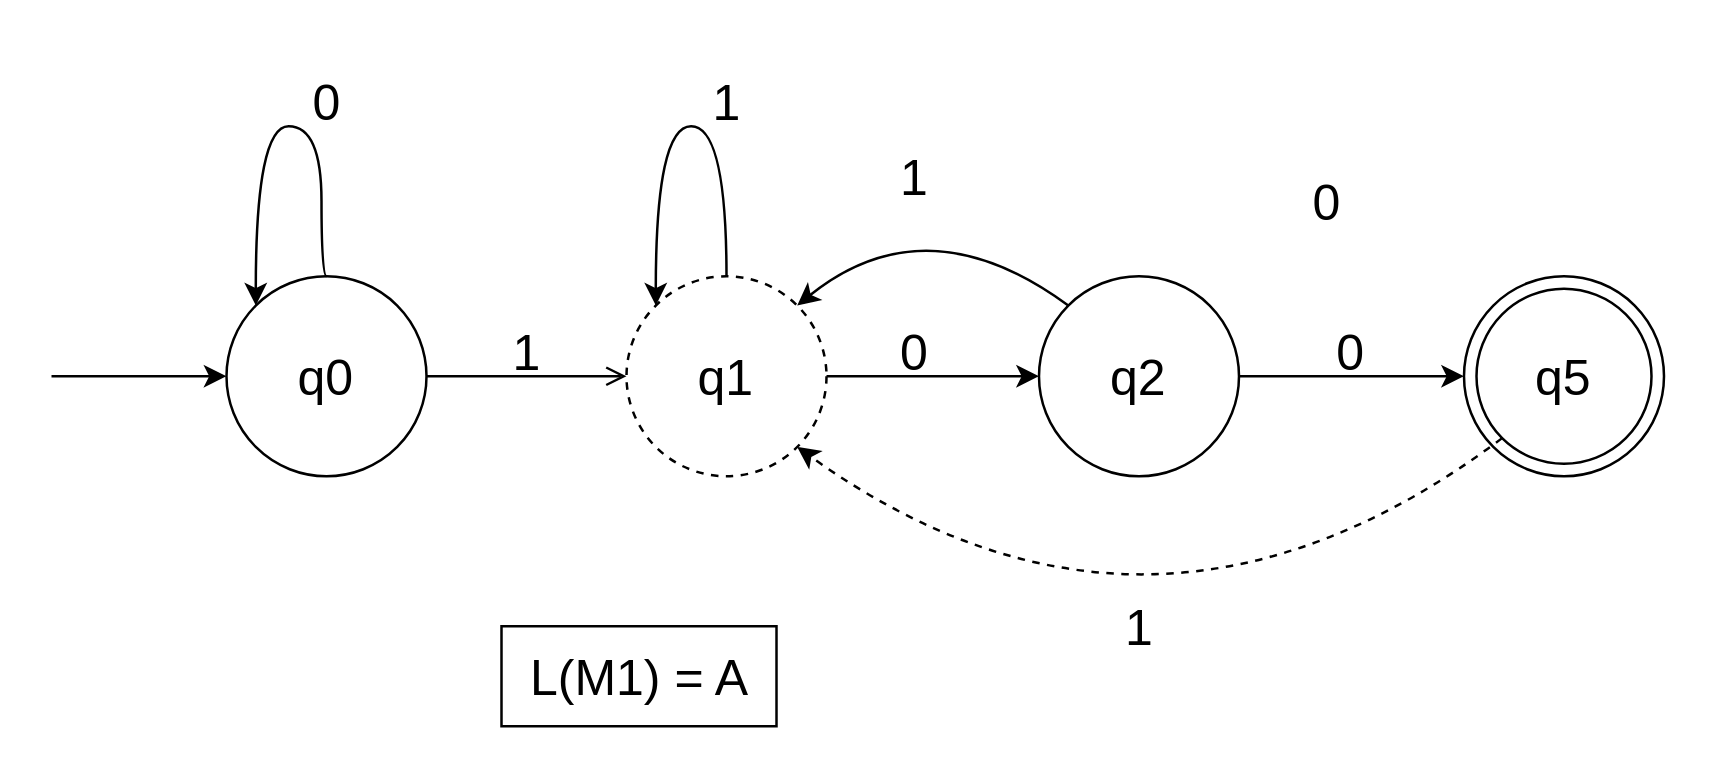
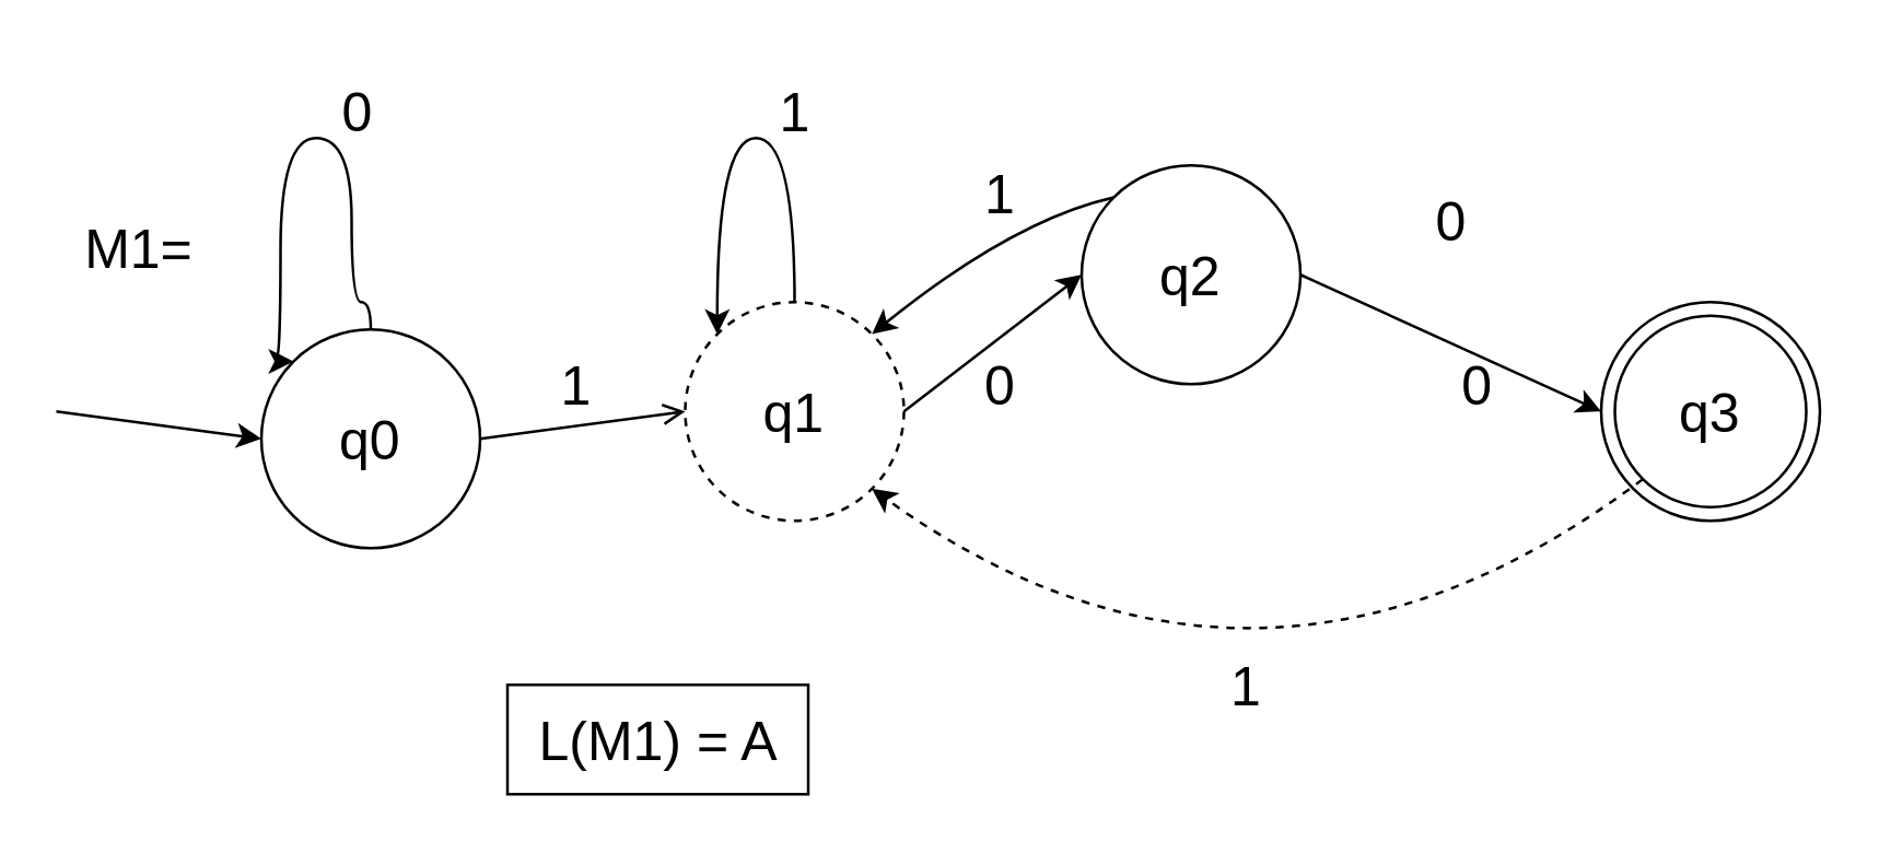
  <mxCell id="0" />
  <mxCell id="1" parent="0" />
  <mxCell id="2" value="" style="ellipse;whiteSpace=wrap;html=1;aspect=fixed;strokeColor=#000000;fontColor=#000000;fillColor=none;" parent="1" vertex="1"><mxGeometry x="585" y="110" width="80" height="80" as="geometry" /></mxCell>
- <mxCell id="3" value="&lt;font style=&quot;font-size: 20px;&quot;&gt;q5&lt;/font&gt;" style="ellipse;whiteSpace=wrap;html=1;aspect=fixed;strokeColor=#000000;fontColor=#000000;fillColor=none;" parent="1" vertex="1"><mxGeometry x="590" y="115" width="70" height="70" as="geometry" /></mxCell>
- <mxCell id="4" value="&lt;font style=&quot;font-size: 20px;&quot;&gt;q2&lt;/font&gt;" style="ellipse;whiteSpace=wrap;html=1;aspect=fixed;strokeColor=#000000;fontColor=#000000;fillColor=none;" parent="1" vertex="1"><mxGeometry x="415" y="110" width="80" height="80" as="geometry" /></mxCell>
- <mxCell id="5" value="&lt;font style=&quot;font-size: 20px;&quot;&gt;q0&lt;/font&gt;" style="ellipse;whiteSpace=wrap;html=1;aspect=fixed;strokeColor=#000000;fontColor=#000000;fillColor=none;" parent="1" vertex="1"><mxGeometry x="90" y="110" width="80" height="80" as="geometry" /></mxCell>
+ <mxCell id="3" value="&lt;font style=&quot;font-size: 20px;&quot;&gt;q3&lt;/font&gt;" style="ellipse;whiteSpace=wrap;html=1;aspect=fixed;strokeColor=#000000;fontColor=#000000;fillColor=none;" parent="1" vertex="1"><mxGeometry x="590" y="115" width="70" height="70" as="geometry" /></mxCell>
+ <mxCell id="4" value="&lt;font style=&quot;font-size: 20px;&quot;&gt;q2&lt;/font&gt;" style="ellipse;whiteSpace=wrap;html=1;aspect=fixed;strokeColor=#000000;fontColor=#000000;fillColor=none;" parent="1" vertex="1"><mxGeometry x="395" y="60" width="80" height="80" as="geometry" /></mxCell>
+ <mxCell id="5" value="&lt;font style=&quot;font-size: 20px;&quot;&gt;q0&lt;/font&gt;" style="ellipse;whiteSpace=wrap;html=1;aspect=fixed;strokeColor=#000000;fontColor=#000000;fillColor=none;" parent="1" vertex="1"><mxGeometry x="95" y="120" width="80" height="80" as="geometry" /></mxCell>
  <mxCell id="6" value="" style="endArrow=classic;html=1;entryX=0;entryY=0.5;entryDx=0;entryDy=0;strokeColor=#000000;" parent="1" target="5" edge="1"><mxGeometry width="50" height="50" relative="1" as="geometry"><mxPoint x="20" y="150" as="sourcePoint" /><mxPoint x="330" y="220" as="targetPoint" /></mxGeometry></mxCell>
  <mxCell id="7" value="&lt;font style=&quot;font-size: 20px;&quot;&gt;q1&lt;/font&gt;" style="ellipse;whiteSpace=wrap;html=1;aspect=fixed;strokeColor=#000000;fontColor=#000000;fillColor=none;dashed=1;" parent="1" vertex="1"><mxGeometry x="250" y="110" width="80" height="80" as="geometry" /></mxCell>
  <mxCell id="8" value="" style="endArrow=open;html=1;fontSize=20;exitX=1;exitY=0.5;exitDx=0;exitDy=0;entryX=0;entryY=0.5;entryDx=0;entryDy=0;strokeColor=#000000;fontColor=#000000;" parent="1" source="5" target="7" edge="1"><mxGeometry width="50" height="50" relative="1" as="geometry"><mxPoint x="370" y="260" as="sourcePoint" /><mxPoint x="420" y="210" as="targetPoint" /></mxGeometry></mxCell>
  <mxCell id="9" value="1" style="text;html=1;align=center;verticalAlign=middle;resizable=0;points=[];autosize=1;strokeColor=none;fillColor=none;fontSize=20;fontColor=#000000;" parent="1" vertex="1"><mxGeometry x="195" y="120" width="30" height="40" as="geometry" /></mxCell>
  <mxCell id="10" value="" style="endArrow=classic;html=1;fontSize=20;exitX=1;exitY=0.5;exitDx=0;exitDy=0;entryX=0;entryY=0.5;entryDx=0;entryDy=0;strokeColor=#000000;fontColor=#000000;" parent="1" source="7" target="4" edge="1"><mxGeometry width="50" height="50" relative="1" as="geometry"><mxPoint x="370" y="260" as="sourcePoint" /><mxPoint x="420" y="210" as="targetPoint" /></mxGeometry></mxCell>
  <mxCell id="11" value="0" style="text;html=1;align=center;verticalAlign=middle;resizable=0;points=[];autosize=1;strokeColor=none;fillColor=none;fontSize=20;fontColor=#000000;" parent="1" vertex="1"><mxGeometry x="350" y="120" width="30" height="40" as="geometry" /></mxCell>
  <mxCell id="12" value="" style="endArrow=classic;html=1;fontSize=20;exitX=1;exitY=0.5;exitDx=0;exitDy=0;entryX=0;entryY=0.5;entryDx=0;entryDy=0;strokeColor=#000000;fontColor=#000000;" parent="1" source="4" target="2" edge="1"><mxGeometry width="50" height="50" relative="1" as="geometry"><mxPoint x="370" y="260" as="sourcePoint" /><mxPoint x="420" y="210" as="targetPoint" /></mxGeometry></mxCell>
  <mxCell id="13" value="0" style="text;html=1;strokeColor=none;fillColor=none;align=center;verticalAlign=middle;whiteSpace=wrap;rounded=0;fontSize=20;fontColor=#000000;" parent="1" vertex="1"><mxGeometry x="510" y="125" width="60" height="30" as="geometry" /></mxCell>
  <mxCell id="14" value="" style="endArrow=classic;html=1;fontSize=20;exitX=0.5;exitY=0;exitDx=0;exitDy=0;edgeStyle=orthogonalEdgeStyle;curved=1;entryX=0;entryY=0;entryDx=0;entryDy=0;strokeColor=#000000;fontColor=#000000;" parent="1" source="7" target="7" edge="1"><mxGeometry width="50" height="50" relative="1" as="geometry"><mxPoint x="370" y="260" as="sourcePoint" /><mxPoint x="230" y="100" as="targetPoint" /><Array as="points"><mxPoint x="290" y="50" /><mxPoint x="262" y="50" /></Array></mxGeometry></mxCell>
  <mxCell id="15" value="1" style="text;html=1;align=center;verticalAlign=middle;resizable=0;points=[];autosize=1;strokeColor=none;fillColor=none;fontSize=20;fontColor=#000000;" parent="1" vertex="1"><mxGeometry x="275" y="20" width="30" height="40" as="geometry" /></mxCell>
  <mxCell id="16" value="" style="endArrow=classic;html=1;fontSize=20;curved=1;entryX=1;entryY=0;entryDx=0;entryDy=0;exitX=0;exitY=0;exitDx=0;exitDy=0;strokeColor=#000000;fontColor=#000000;" parent="1" source="4" target="7" edge="1"><mxGeometry width="50" height="50" relative="1" as="geometry"><mxPoint x="370" y="260" as="sourcePoint" /><mxPoint x="420" y="210" as="targetPoint" /><Array as="points"><mxPoint x="370" y="80" /></Array></mxGeometry></mxCell>
  <mxCell id="17" value="1" style="text;html=1;align=center;verticalAlign=middle;resizable=0;points=[];autosize=1;strokeColor=none;fillColor=none;fontSize=20;fontColor=#000000;" parent="1" vertex="1"><mxGeometry x="350" y="50" width="30" height="40" as="geometry" /></mxCell>
  <mxCell id="18" value="" style="endArrow=classic;html=1;fontSize=20;curved=1;exitX=0;exitY=1;exitDx=0;exitDy=0;entryX=1;entryY=1;entryDx=0;entryDy=0;strokeColor=#000000;fontColor=#000000;dashed=1;" parent="1" source="3" target="7" edge="1"><mxGeometry width="50" height="50" relative="1" as="geometry"><mxPoint x="370" y="260" as="sourcePoint" /><mxPoint x="420" y="210" as="targetPoint" /><Array as="points"><mxPoint x="460" y="280" /></Array></mxGeometry></mxCell>
  <mxCell id="19" value="1" style="text;html=1;align=center;verticalAlign=middle;resizable=0;points=[];autosize=1;strokeColor=none;fillColor=none;fontSize=20;fontColor=#000000;" parent="1" vertex="1"><mxGeometry x="440" y="230" width="30" height="40" as="geometry" /></mxCell>
- <mxCell id="21" value="L(M1) = A" style="text;html=1;align=center;verticalAlign=middle;resizable=0;points=[];autosize=1;strokeColor=#000000;fillColor=none;fontSize=20;fontColor=#000000;" parent="1" vertex="1"><mxGeometry x="200" y="250" width="110" height="40" as="geometry" /></mxCell>
+ <mxCell id="20" value="M1=" style="text;html=1;align=center;verticalAlign=middle;resizable=0;points=[];autosize=1;strokeColor=none;fillColor=none;fontSize=20;fontColor=#000000;" parent="1" vertex="1"><mxGeometry x="20" y="70" width="60" height="40" as="geometry" /></mxCell>
+ <mxCell id="21" value="L(M1) = A" style="text;html=1;align=center;verticalAlign=middle;resizable=0;points=[];autosize=1;strokeColor=#000000;fillColor=none;fontSize=20;fontColor=#000000;" parent="1" vertex="1"><mxGeometry x="185" y="250" width="110" height="40" as="geometry" /></mxCell>
  <mxCell id="22" value="" style="endArrow=classic;html=1;fontSize=20;edgeStyle=orthogonalEdgeStyle;curved=1;entryX=0;entryY=0;entryDx=0;entryDy=0;strokeColor=#000000;fontColor=#000000;exitX=0.5;exitY=0;exitDx=0;exitDy=0;" parent="1" source="5" target="5" edge="1"><mxGeometry width="50" height="50" relative="1" as="geometry"><mxPoint x="128" y="120" as="sourcePoint" /><mxPoint x="99.996" y="121.696" as="targetPoint" /><Array as="points"><mxPoint x="128" y="110" /><mxPoint x="128" y="50" /><mxPoint x="102" y="50" /></Array></mxGeometry></mxCell>
  <mxCell id="23" value="0" style="text;html=1;align=center;verticalAlign=middle;resizable=0;points=[];autosize=1;strokeColor=none;fillColor=none;fontSize=20;fontColor=#000000;" parent="1" vertex="1"><mxGeometry x="115" y="20" width="30" height="40" as="geometry" /></mxCell>
  <mxCell id="24" value="&lt;font color=&quot;#000000&quot; style=&quot;font-size: 20px;&quot;&gt;0&lt;/font&gt;" style="text;html=1;align=center;verticalAlign=middle;resizable=0;points=[];autosize=1;strokeColor=none;fillColor=none;" vertex="1" parent="1"><mxGeometry x="515" y="60" width="30" height="40" as="geometry" /></mxCell>
